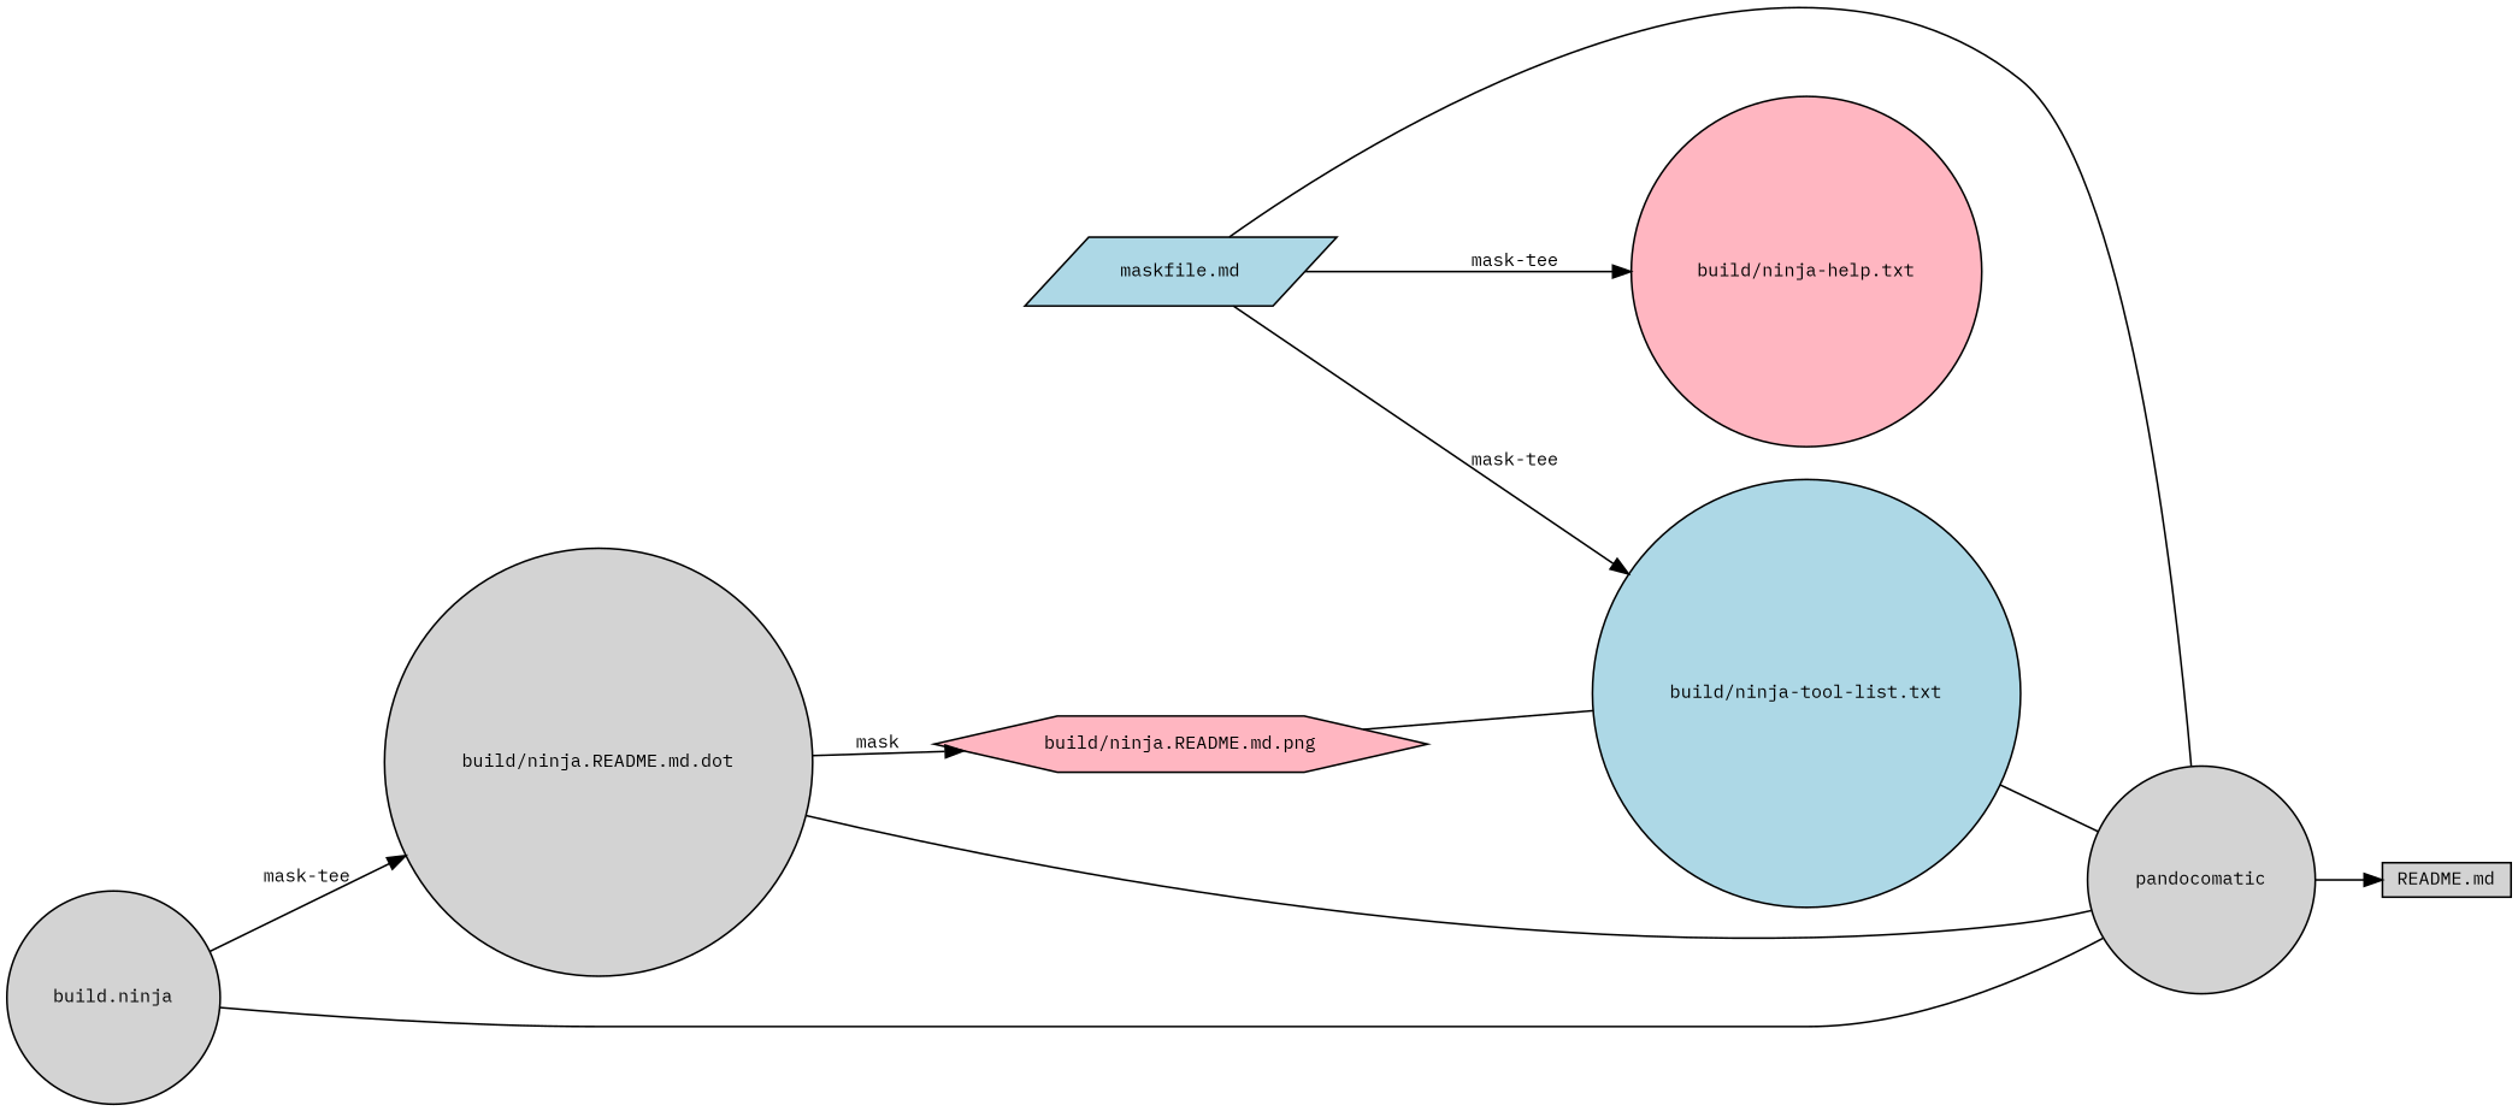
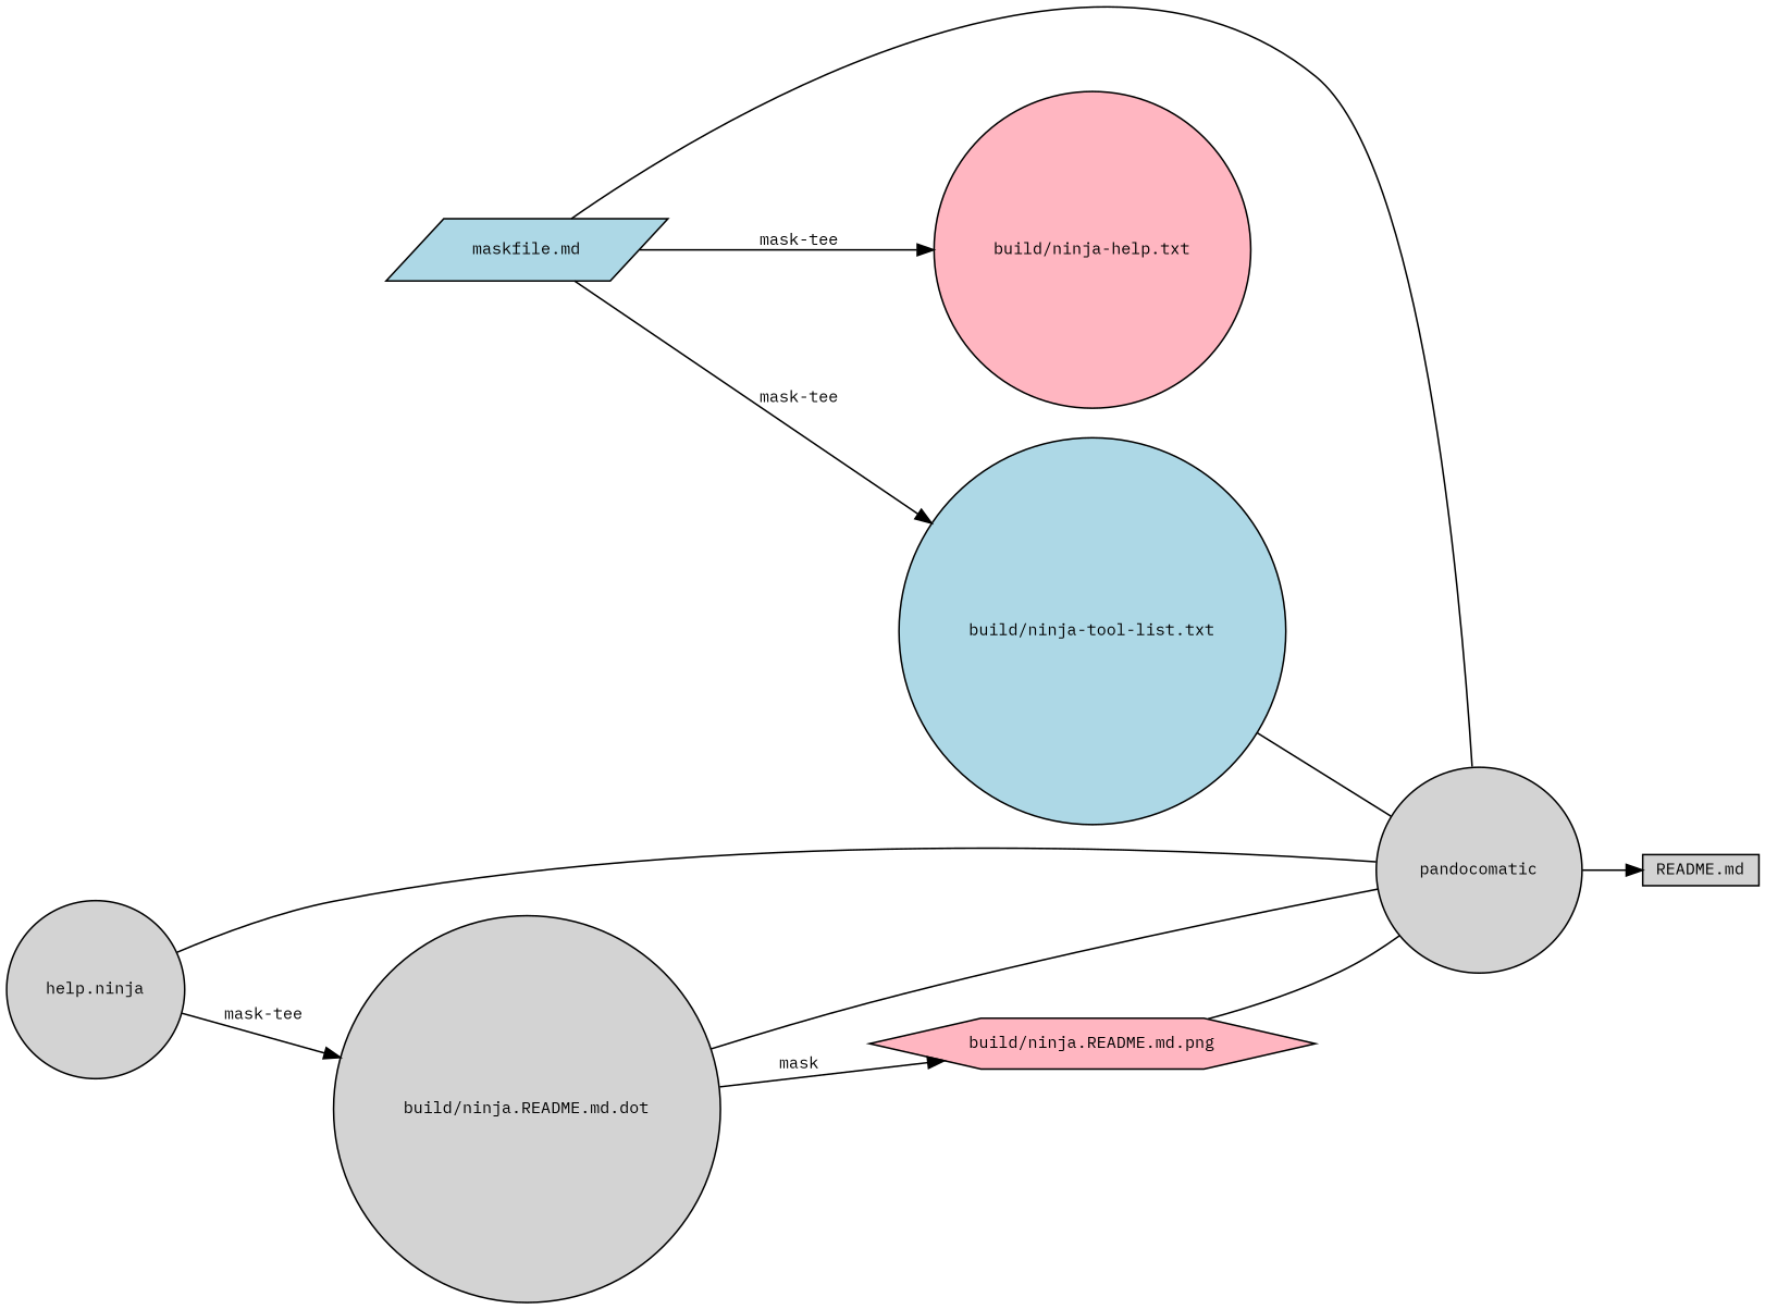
  digraph {
    fontname="IBM Plex Mono"
    rankdir=LR
    node [fillcolor=lightgrey fontname="IBM Plex Mono" fontsize=10 shape=circle style=filled]
    edge [fontname="IBM Plex Mono" fontsize=10]
    n1 [height=0.25 label="README.md" shape=box]
    n2 [height=0.25 label=pandocomatic]
    n3 [fillcolor=lightblue height=0.25 label="maskfile.md" shape=parallelogram]
    n4 [fillcolor=lightpink height=0.25 label="build/ninja-help.txt"]
    n5 [fillcolor=lightblue height=0.25 label="build/ninja-tool-list.txt"]
    n6 [height=0.25 label="build/ninja.README.md.dot"]
    n7 [fillcolor=lightpink height=0.25 label="build/ninja.README.md.png" shape=hexagon]
-   n8 [height=0.25 label="build.ninja"]
+   n8 [height=0.25 label="help.ninja"]
    n2 -> n1
    n3 -> n2 [arrowhead=none]
    n3 -> n4 [label=" mask-tee"]
    n3 -> n5 [label=" mask-tee"]
    n5 -> n2 [arrowhead=none]
    n6 -> n2 [arrowhead=none]
    n6 -> n7 [label=" mask"]
-   n7 -> n5 [arrowhead=none]
+   n7 -> n2 [arrowhead=none]
    n8 -> n2 [arrowhead=none]
    n8 -> n6 [label=" mask-tee"]
  }
